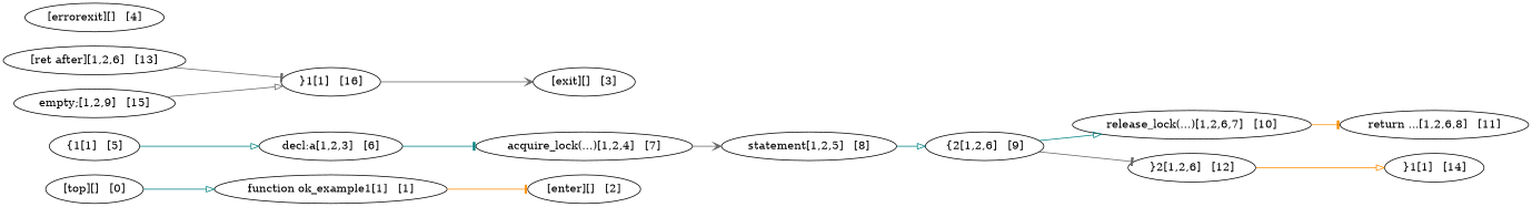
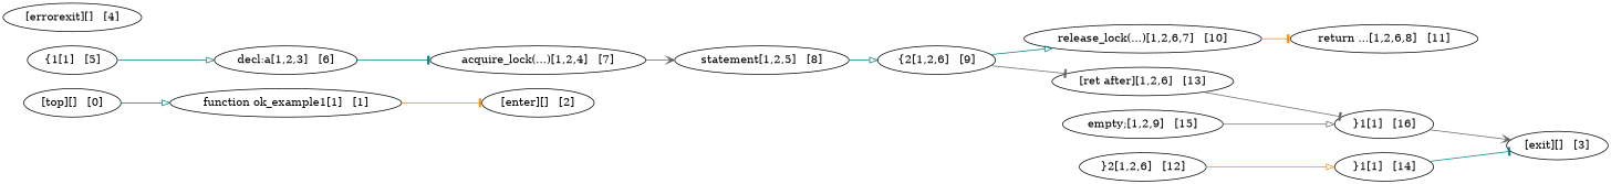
  digraph {
    rankdir=LR
    edge [arrowhead=onormal color=teal]
    n1 [label="[top][]   [0]"]
    n2 [label="function ok_example1[1]   [1]"]
    n3 [label="[enter][]   [2]"]
    n4 [label="{1[1]   [5]"]
    n5 [label="decl:a[1,2,3]   [6]"]
    n6 [label="[exit][]   [3]"]
    n7 [label="[errorexit][]   [4]"]
    n8 [label="acquire_lock(...)[1,2,4]   [7]"]
    n9 [label="statement[1,2,5]   [8]"]
    n10 [label="{2[1,2,6]   [9]"]
    n11 [label="release_lock(...)[1,2,6,7]   [10]"]
    n12 [label="[ret after][1,2,6]   [13]"]
    n13 [label="return ...[1,2,6,8]   [11]"]
    n14 [label="}1[1]   [16]"]
    n15 [label="}2[1,2,6]   [12]"]
    n16 [label="}1[1]   [14]"]
    n17 [label="empty;[1,2,9]   [15]"]
    n1 -> n2
    n2 -> n3 [arrowhead=tee color=darkorange]
    n4 -> n5
    n5 -> n8 [arrowhead=tee]
    n8 -> n9 [arrowhead=vee color=gray40]
    n9 -> n10
    n10 -> n11
-   n10 -> n15 [arrowhead=tee color=gray40]
+   n10 -> n12 [arrowhead=tee color=gray40]
    n11 -> n13 [arrowhead=tee color=darkorange]
    n12 -> n14 [arrowhead=tee color=gray40]
    n14 -> n6 [arrowhead=vee color=gray40]
    n15 -> n16 [color=darkorange]
+   n16 -> n6 [arrowhead=tee]
    n17 -> n14 [color=gray40]
  }
